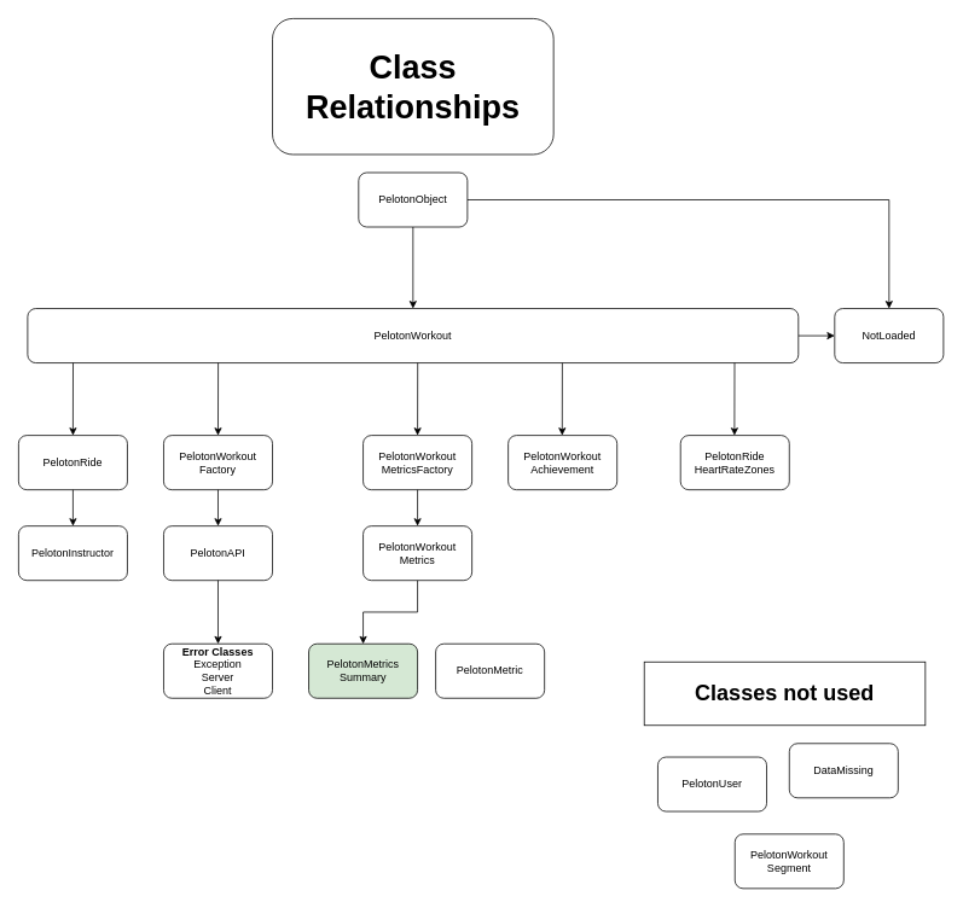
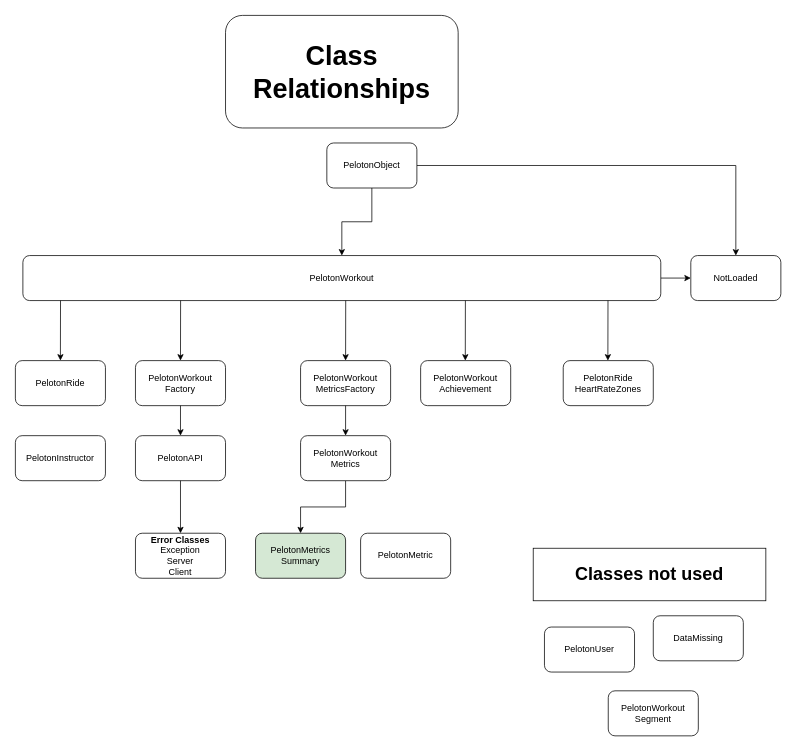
  <mxCell id="0" />
  <mxCell id="1" parent="0" />
  <mxCell id="2" value="NotLoaded" style="rounded=1;whiteSpace=wrap;html=1;" vertex="1" parent="1"><mxGeometry x="920" y="340" width="120" height="60" as="geometry" /></mxCell>
  <mxCell id="3" value="" style="edgeStyle=orthogonalEdgeStyle;rounded=0;orthogonalLoop=1;jettySize=auto;html=1;" edge="1" parent="1" source="5" target="7"><mxGeometry relative="1" as="geometry" /></mxCell>
  <mxCell id="4" style="edgeStyle=orthogonalEdgeStyle;rounded=0;orthogonalLoop=1;jettySize=auto;html=1;exitX=1;exitY=0.5;exitDx=0;exitDy=0;entryX=0.5;entryY=0;entryDx=0;entryDy=0;" edge="1" parent="1" source="5" target="2"><mxGeometry relative="1" as="geometry"><mxPoint x="980" y="280" as="targetPoint" /></mxGeometry></mxCell>
- <mxCell id="5" value="PelotonObject" style="rounded=1;whiteSpace=wrap;html=1;" vertex="1" parent="1"><mxGeometry x="395" y="190" width="120" height="60" as="geometry" /></mxCell>
+ <mxCell id="5" value="PelotonObject" style="rounded=1;whiteSpace=wrap;html=1;" vertex="1" parent="1"><mxGeometry x="435" y="190" width="120" height="60" as="geometry" /></mxCell>
  <mxCell id="6" value="" style="edgeStyle=orthogonalEdgeStyle;rounded=0;orthogonalLoop=1;jettySize=auto;html=1;" edge="1" parent="1" source="7" target="2"><mxGeometry relative="1" as="geometry" /></mxCell>
  <mxCell id="7" value="PelotonWorkout" style="rounded=1;whiteSpace=wrap;html=1;" vertex="1" parent="1"><mxGeometry x="30" y="340" width="850" height="60" as="geometry" /></mxCell>
  <mxCell id="8" value="PelotonRide&lt;br&gt;HeartRateZones" style="rounded=1;whiteSpace=wrap;html=1;" vertex="1" parent="1"><mxGeometry x="750" y="480" width="120" height="60" as="geometry" /></mxCell>
  <mxCell id="9" value="PelotonWorkout&lt;br&gt;Achievement" style="rounded=1;whiteSpace=wrap;html=1;" vertex="1" parent="1"><mxGeometry x="560" y="480" width="120" height="60" as="geometry" /></mxCell>
  <mxCell id="10" value="" style="endArrow=classic;html=1;rounded=0;exitX=0.059;exitY=1;exitDx=0;exitDy=0;exitPerimeter=0;entryX=0.5;entryY=0;entryDx=0;entryDy=0;" edge="1" parent="1" source="7" target="19"><mxGeometry width="50" height="50" relative="1" as="geometry"><mxPoint x="80" y="410" as="sourcePoint" /><mxPoint x="79.5" y="450" as="targetPoint" /></mxGeometry></mxCell>
  <mxCell id="11" value="" style="endArrow=classic;html=1;rounded=0;exitX=0.059;exitY=1;exitDx=0;exitDy=0;exitPerimeter=0;entryX=0.5;entryY=0;entryDx=0;entryDy=0;" edge="1" parent="1" target="22"><mxGeometry width="50" height="50" relative="1" as="geometry"><mxPoint x="240.15" y="400" as="sourcePoint" /><mxPoint x="239.5" y="450" as="targetPoint" /></mxGeometry></mxCell>
  <mxCell id="12" value="" style="endArrow=classic;html=1;rounded=0;exitX=0.059;exitY=1;exitDx=0;exitDy=0;exitPerimeter=0;entryX=0.5;entryY=0;entryDx=0;entryDy=0;" edge="1" parent="1"><mxGeometry width="50" height="50" relative="1" as="geometry"><mxPoint x="619.65" y="400" as="sourcePoint" /><mxPoint x="619.5" y="480" as="targetPoint" /></mxGeometry></mxCell>
  <mxCell id="13" value="" style="endArrow=classic;html=1;rounded=0;exitX=0.059;exitY=1;exitDx=0;exitDy=0;exitPerimeter=0;entryX=0.5;entryY=0;entryDx=0;entryDy=0;" edge="1" parent="1"><mxGeometry width="50" height="50" relative="1" as="geometry"><mxPoint x="809.65" y="400" as="sourcePoint" /><mxPoint x="809.5" y="480" as="targetPoint" /></mxGeometry></mxCell>
  <mxCell id="14" value="" style="endArrow=classic;html=1;rounded=0;exitX=0.059;exitY=1;exitDx=0;exitDy=0;exitPerimeter=0;entryX=0.5;entryY=0;entryDx=0;entryDy=0;" edge="1" parent="1"><mxGeometry width="50" height="50" relative="1" as="geometry"><mxPoint x="460.15" y="400" as="sourcePoint" /><mxPoint x="460" y="480" as="targetPoint" /></mxGeometry></mxCell>
  <mxCell id="15" value="PelotonWorkout&lt;br&gt;MetricsFactory" style="rounded=1;whiteSpace=wrap;html=1;" vertex="1" parent="1"><mxGeometry x="400" y="480" width="120" height="60" as="geometry" /></mxCell>
  <mxCell id="16" value="" style="edgeStyle=orthogonalEdgeStyle;rounded=0;orthogonalLoop=1;jettySize=auto;html=1;" edge="1" parent="1" source="15" target="18"><mxGeometry relative="1" as="geometry" /></mxCell>
  <mxCell id="17" style="edgeStyle=orthogonalEdgeStyle;rounded=0;orthogonalLoop=1;jettySize=auto;html=1;entryX=0.5;entryY=0;entryDx=0;entryDy=0;" edge="1" parent="1" source="18" target="28"><mxGeometry relative="1" as="geometry" /></mxCell>
  <mxCell id="18" value="PelotonWorkout&lt;br&gt;Metrics" style="rounded=1;whiteSpace=wrap;html=1;" vertex="1" parent="1"><mxGeometry x="400" y="580" width="120" height="60" as="geometry" /></mxCell>
  <mxCell id="19" value="PelotonRide" style="rounded=1;whiteSpace=wrap;html=1;" vertex="1" parent="1"><mxGeometry x="20" y="480" width="120" height="60" as="geometry" /></mxCell>
  <mxCell id="20" value="PelotonInstructor" style="rounded=1;whiteSpace=wrap;html=1;" vertex="1" parent="1"><mxGeometry x="20" y="580" width="120" height="60" as="geometry" /></mxCell>
- <mxCell id="21" style="edgeStyle=orthogonalEdgeStyle;rounded=0;orthogonalLoop=1;jettySize=auto;html=1;entryX=0.5;entryY=0;entryDx=0;entryDy=0;" edge="1" parent="1" source="19" target="20"><mxGeometry relative="1" as="geometry" /></mxCell>
  <mxCell id="22" value="PelotonWorkout&lt;br&gt;Factory" style="rounded=1;whiteSpace=wrap;html=1;" vertex="1" parent="1"><mxGeometry x="180" y="480" width="120" height="60" as="geometry" /></mxCell>
  <mxCell id="23" value="" style="edgeStyle=orthogonalEdgeStyle;rounded=0;orthogonalLoop=1;jettySize=auto;html=1;" edge="1" parent="1" source="22" target="24"><mxGeometry relative="1" as="geometry" /></mxCell>
  <mxCell id="24" value="PelotonAPI" style="rounded=1;whiteSpace=wrap;html=1;" vertex="1" parent="1"><mxGeometry x="180" y="580" width="120" height="60" as="geometry" /></mxCell>
  <mxCell id="25" value="&lt;b&gt;Error Classes&lt;br&gt;&lt;/b&gt;Exception&lt;br&gt;Server&lt;br&gt;Client" style="rounded=1;whiteSpace=wrap;html=1;" vertex="1" parent="1"><mxGeometry x="180" y="710" width="120" height="60" as="geometry" /></mxCell>
  <mxCell id="26" value="" style="edgeStyle=orthogonalEdgeStyle;rounded=0;orthogonalLoop=1;jettySize=auto;html=1;" edge="1" parent="1" source="24" target="25"><mxGeometry relative="1" as="geometry" /></mxCell>
  <mxCell id="27" value="PelotonMetric" style="rounded=1;whiteSpace=wrap;html=1;" vertex="1" parent="1"><mxGeometry x="480" y="710" width="120" height="60" as="geometry" /></mxCell>
  <mxCell id="28" value="PelotonMetrics&lt;br&gt;Summary" style="rounded=1;whiteSpace=wrap;html=1;fillColor=#d5e8d4;" vertex="1" parent="1"><mxGeometry x="340" y="710" width="120" height="60" as="geometry" /></mxCell>
  <mxCell id="29" value="" style="group" vertex="1" connectable="0" parent="1"><mxGeometry x="720" y="820" width="270" height="160" as="geometry" /></mxCell>
  <mxCell id="30" value="DataMissing" style="rounded=1;whiteSpace=wrap;html=1;" vertex="1" parent="29"><mxGeometry x="150" width="120" height="60" as="geometry" /></mxCell>
  <mxCell id="31" value="PelotonUser" style="rounded=1;whiteSpace=wrap;html=1;" vertex="1" parent="29"><mxGeometry x="5" y="15" width="120" height="60" as="geometry" /></mxCell>
  <mxCell id="32" value="PelotonWorkout&lt;br&gt;Segment" style="rounded=1;whiteSpace=wrap;html=1;" vertex="1" parent="29"><mxGeometry x="90" y="100" width="120" height="60" as="geometry" /></mxCell>
  <mxCell id="33" value="&lt;b&gt;&lt;font style=&quot;font-size: 36px;&quot;&gt;Class Relationships&lt;/font&gt;&lt;/b&gt;" style="whiteSpace=wrap;html=1;rounded=1;" vertex="1" parent="1"><mxGeometry x="300" y="20" width="310" height="150" as="geometry" /></mxCell>
  <mxCell id="34" value="&lt;b&gt;&lt;font style=&quot;font-size: 24px;&quot;&gt;Classes not used&lt;/font&gt;&lt;/b&gt;" style="rounded=0;whiteSpace=wrap;html=1;" vertex="1" parent="1"><mxGeometry x="710" y="730" width="310" height="70" as="geometry" /></mxCell>
